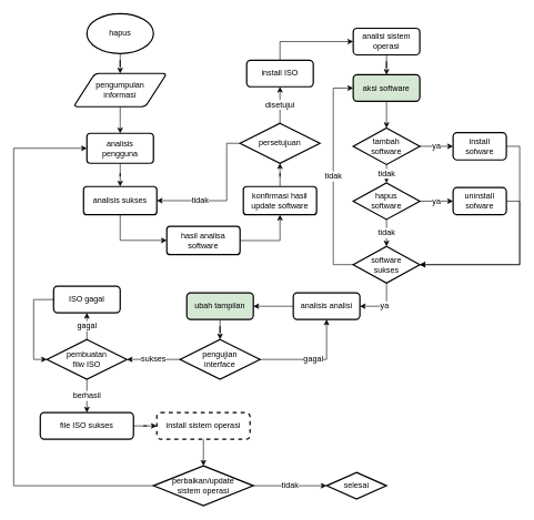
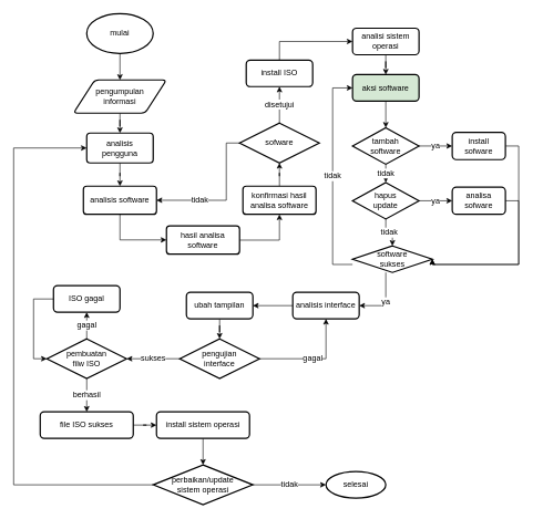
  <mxCell id="0" />
  <mxCell id="1" parent="0" />
  <mxCell id="2" value="" style="edgeStyle=orthogonalEdgeStyle;rounded=0;orthogonalLoop=1;jettySize=auto;html=1;" parent="1" source="3" target="5" edge="1"><mxGeometry relative="1" as="geometry" /></mxCell>
- <mxCell id="3" value="hapus" style="strokeWidth=2;html=1;shape=mxgraph.flowchart.start_1;whiteSpace=wrap;" parent="1" vertex="1"><mxGeometry x="130" y="20" width="100" height="60" as="geometry" /></mxCell>
+ <mxCell id="3" value="mulai" style="strokeWidth=2;html=1;shape=mxgraph.flowchart.start_1;whiteSpace=wrap;" parent="1" vertex="1"><mxGeometry x="130" y="20" width="100" height="60" as="geometry" /></mxCell>
  <mxCell id="4" value="" style="edgeStyle=orthogonalEdgeStyle;rounded=0;orthogonalLoop=1;jettySize=auto;html=1;" parent="1" source="5" target="7" edge="1"><mxGeometry relative="1" as="geometry" /></mxCell>
- <mxCell id="5" value="&lt;div&gt;pengumpulan&lt;/div&gt;&lt;div&gt;informasi&lt;br&gt;&lt;/div&gt;" style="shape=parallelogram;html=1;strokeWidth=2;perimeter=parallelogramPerimeter;whiteSpace=wrap;rounded=1;arcSize=12;size=0.23;" parent="1" vertex="1"><mxGeometry x="110" y="110" width="140" height="50" as="geometry" /></mxCell>
+ <mxCell id="5" value="&lt;div&gt;pengumpulan&lt;/div&gt;&lt;div&gt;informasi&lt;br&gt;&lt;/div&gt;" style="shape=parallelogram;html=1;strokeWidth=2;perimeter=parallelogramPerimeter;whiteSpace=wrap;rounded=1;arcSize=12;size=0.23;" parent="1" vertex="1"><mxGeometry x="110" y="120" width="140" height="50" as="geometry" /></mxCell>
  <mxCell id="6" value="" style="edgeStyle=orthogonalEdgeStyle;rounded=0;orthogonalLoop=1;jettySize=auto;html=1;" parent="1" source="7" target="9" edge="1"><mxGeometry relative="1" as="geometry" /></mxCell>
  <mxCell id="7" value="&lt;div&gt;analisis&lt;/div&gt;&lt;div&gt;pengguna&lt;br&gt;&lt;/div&gt;" style="whiteSpace=wrap;html=1;strokeWidth=2;rounded=1;arcSize=12;" parent="1" vertex="1"><mxGeometry x="130" y="200" width="100" height="45" as="geometry" /></mxCell>
  <mxCell id="8" style="edgeStyle=orthogonalEdgeStyle;rounded=0;orthogonalLoop=1;jettySize=auto;html=1;" parent="1" source="9" target="56" edge="1"><mxGeometry relative="1" as="geometry"><Array as="points"><mxPoint x="180" y="361" /></Array><mxPoint x="235" y="382" as="targetPoint" /></mxGeometry></mxCell>
- <mxCell id="9" value="analisis sukses" style="whiteSpace=wrap;html=1;strokeWidth=2;rounded=1;arcSize=12;" parent="1" vertex="1"><mxGeometry x="125" y="280" width="110" height="42.5" as="geometry" /></mxCell>
+ <mxCell id="9" value="analisis software" style="whiteSpace=wrap;html=1;strokeWidth=2;rounded=1;arcSize=12;" parent="1" vertex="1"><mxGeometry x="125" y="280" width="110" height="42.5" as="geometry" /></mxCell>
  <mxCell id="10" value="" style="edgeStyle=orthogonalEdgeStyle;rounded=0;orthogonalLoop=1;jettySize=auto;html=1;labelBackgroundColor=#FFFFFF;labelBorderColor=none;fontSize=14;fontColor=default;entryX=0.5;entryY=1;entryDx=0;entryDy=0;" parent="1" source="56" target="12" edge="1"><mxGeometry relative="1" as="geometry"><mxPoint x="465" y="330" as="targetPoint" /><Array as="points"><mxPoint x="420" y="361" /></Array><mxPoint x="370" y="382" as="sourcePoint" /></mxGeometry></mxCell>
  <mxCell id="11" value="" style="edgeStyle=orthogonalEdgeStyle;rounded=0;orthogonalLoop=1;jettySize=auto;html=1;labelBackgroundColor=#FFFFFF;labelBorderColor=none;fontSize=12;fontColor=default;" parent="1" source="12" target="15" edge="1"><mxGeometry relative="1" as="geometry" /></mxCell>
- <mxCell id="12" value="&lt;div&gt;konfirmasi hasil update&amp;nbsp;&lt;span style=&quot;background-color: initial;&quot;&gt;software&lt;/span&gt;&lt;/div&gt;" style="whiteSpace=wrap;html=1;strokeWidth=2;rounded=1;arcSize=12;" parent="1" vertex="1"><mxGeometry x="365" y="280" width="110" height="42.5" as="geometry" /></mxCell>
+ <mxCell id="12" value="&lt;div&gt;konfirmasi hasil analisa&amp;nbsp;&lt;span style=&quot;background-color: initial;&quot;&gt;software&lt;/span&gt;&lt;/div&gt;" style="whiteSpace=wrap;html=1;strokeWidth=2;rounded=1;arcSize=12;" parent="1" vertex="1"><mxGeometry x="365" y="280" width="110" height="42.5" as="geometry" /></mxCell>
  <mxCell id="13" value="tidak" style="edgeStyle=orthogonalEdgeStyle;rounded=0;orthogonalLoop=1;jettySize=auto;html=1;entryX=1;entryY=0.5;entryDx=0;entryDy=0;labelBackgroundColor=#FFFFFF;labelBorderColor=none;fontSize=12;fontColor=default;" parent="1" source="15" target="9" edge="1"><mxGeometry x="0.385" relative="1" as="geometry"><Array as="points"><mxPoint x="340" y="215" /><mxPoint x="340" y="301" /></Array><mxPoint as="offset" /></mxGeometry></mxCell>
  <mxCell id="14" value="disetujui" style="edgeStyle=orthogonalEdgeStyle;rounded=0;orthogonalLoop=1;jettySize=auto;html=1;labelBackgroundColor=#FFFFFF;labelBorderColor=none;fontSize=12;fontColor=default;" parent="1" source="15" target="17" edge="1"><mxGeometry relative="1" as="geometry" /></mxCell>
- <mxCell id="15" value="persetujuan" style="strokeWidth=2;html=1;shape=mxgraph.flowchart.decision;whiteSpace=wrap;fontSize=12;fontColor=default;" parent="1" vertex="1"><mxGeometry x="360" y="185" width="120" height="60" as="geometry" /></mxCell>
+ <mxCell id="15" value="sofware" style="strokeWidth=2;html=1;shape=mxgraph.flowchart.decision;whiteSpace=wrap;fontSize=12;fontColor=default;" parent="1" vertex="1"><mxGeometry x="360" y="185" width="120" height="60" as="geometry" /></mxCell>
  <mxCell id="16" value="" style="edgeStyle=orthogonalEdgeStyle;rounded=0;orthogonalLoop=1;jettySize=auto;html=1;labelBackgroundColor=#FFFFFF;labelBorderColor=none;fontSize=12;fontColor=default;" parent="1" source="17" target="19" edge="1"><mxGeometry relative="1" as="geometry"><Array as="points"><mxPoint x="420" y="62" /></Array></mxGeometry></mxCell>
  <mxCell id="17" value="install ISO" style="rounded=1;whiteSpace=wrap;html=1;strokeWidth=2;" parent="1" vertex="1"><mxGeometry x="370" y="90" width="100" height="40" as="geometry" /></mxCell>
  <mxCell id="18" value="" style="edgeStyle=orthogonalEdgeStyle;rounded=0;orthogonalLoop=1;jettySize=auto;html=1;labelBackgroundColor=#FFFFFF;labelBorderColor=none;fontSize=12;fontColor=default;" parent="1" source="19" target="21" edge="1"><mxGeometry relative="1" as="geometry" /></mxCell>
  <mxCell id="19" value="analisi sistem operasi" style="rounded=1;whiteSpace=wrap;html=1;strokeWidth=2;" parent="1" vertex="1"><mxGeometry x="530" y="42" width="100" height="40" as="geometry" /></mxCell>
  <mxCell id="20" value="" style="edgeStyle=orthogonalEdgeStyle;rounded=0;orthogonalLoop=1;jettySize=auto;html=1;labelBackgroundColor=#FFFFFF;labelBorderColor=none;fontSize=12;fontColor=default;" parent="1" source="21" target="25" edge="1"><mxGeometry relative="1" as="geometry" /></mxCell>
  <mxCell id="21" value="aksi software" style="rounded=1;whiteSpace=wrap;html=1;strokeWidth=2;fillColor=#d5e8d4;" parent="1" vertex="1"><mxGeometry x="530" y="112" width="100" height="40" as="geometry" /></mxCell>
  <mxCell id="22" style="edgeStyle=orthogonalEdgeStyle;rounded=0;orthogonalLoop=1;jettySize=auto;html=1;exitX=0.5;exitY=1;exitDx=0;exitDy=0;labelBackgroundColor=#FFFFFF;labelBorderColor=none;fontSize=12;fontColor=default;" parent="1" source="21" target="21" edge="1"><mxGeometry relative="1" as="geometry" /></mxCell>
  <mxCell id="23" value="tidak" style="edgeStyle=orthogonalEdgeStyle;rounded=0;orthogonalLoop=1;jettySize=auto;html=1;labelBackgroundColor=#FFFFFF;labelBorderColor=none;fontSize=12;fontColor=default;" parent="1" source="25" target="28" edge="1"><mxGeometry relative="1" as="geometry" /></mxCell>
  <mxCell id="24" value="ya" style="edgeStyle=orthogonalEdgeStyle;rounded=0;orthogonalLoop=1;jettySize=auto;html=1;labelBackgroundColor=#FFFFFF;labelBorderColor=none;fontSize=12;fontColor=default;" parent="1" source="25" target="33" edge="1"><mxGeometry relative="1" as="geometry" /></mxCell>
  <mxCell id="25" value="&lt;div&gt;tambah&lt;/div&gt;&lt;div&gt;software&lt;br&gt;&lt;/div&gt;" style="strokeWidth=2;html=1;shape=mxgraph.flowchart.decision;whiteSpace=wrap;fontSize=12;fontColor=default;" parent="1" vertex="1"><mxGeometry x="530" y="192" width="100" height="55" as="geometry" /></mxCell>
  <mxCell id="26" value="tidak" style="edgeStyle=orthogonalEdgeStyle;rounded=0;orthogonalLoop=1;jettySize=auto;html=1;labelBackgroundColor=#FFFFFF;labelBorderColor=none;fontSize=12;fontColor=default;" parent="1" source="28" target="31" edge="1"><mxGeometry relative="1" as="geometry" /></mxCell>
  <mxCell id="27" value="ya" style="edgeStyle=orthogonalEdgeStyle;rounded=0;orthogonalLoop=1;jettySize=auto;html=1;labelBackgroundColor=#FFFFFF;labelBorderColor=none;fontSize=12;fontColor=default;" parent="1" source="28" target="35" edge="1"><mxGeometry relative="1" as="geometry" /></mxCell>
- <mxCell id="28" value="&lt;div&gt;hapus&lt;/div&gt;&lt;div&gt;software&lt;br&gt;&lt;/div&gt;" style="strokeWidth=2;html=1;shape=mxgraph.flowchart.decision;whiteSpace=wrap;fontSize=12;fontColor=default;" parent="1" vertex="1"><mxGeometry x="530" y="274.5" width="100" height="55" as="geometry" /></mxCell>
+ <mxCell id="28" value="&lt;div&gt;hapus&lt;/div&gt;&lt;div&gt;update&lt;br&gt;&lt;/div&gt;" style="strokeWidth=2;html=1;shape=mxgraph.flowchart.decision;whiteSpace=wrap;fontSize=12;fontColor=default;" parent="1" vertex="1"><mxGeometry x="530" y="274.5" width="100" height="55" as="geometry" /></mxCell>
  <mxCell id="29" value="tidak" style="edgeStyle=orthogonalEdgeStyle;rounded=0;orthogonalLoop=1;jettySize=auto;html=1;entryX=0;entryY=0.5;entryDx=0;entryDy=0;labelBackgroundColor=#FFFFFF;labelBorderColor=none;fontSize=12;fontColor=default;" parent="1" source="31" target="21" edge="1"><mxGeometry relative="1" as="geometry"><Array as="points"><mxPoint x="500" y="398" /><mxPoint x="500" y="132" /></Array></mxGeometry></mxCell>
  <mxCell id="30" value="ya" style="edgeStyle=orthogonalEdgeStyle;rounded=0;orthogonalLoop=1;jettySize=auto;html=1;entryX=1;entryY=0.5;entryDx=0;entryDy=0;labelBackgroundColor=#FFFFFF;labelBorderColor=none;fontSize=12;fontColor=default;" parent="1" source="31" target="37" edge="1"><mxGeometry relative="1" as="geometry"><Array as="points"><mxPoint x="580" y="460" /></Array></mxGeometry></mxCell>
- <mxCell id="31" value="&lt;div&gt;software&lt;/div&gt;&lt;div&gt;sukses&lt;/div&gt;" style="strokeWidth=2;html=1;shape=mxgraph.flowchart.decision;whiteSpace=wrap;fontSize=12;fontColor=default;" parent="1" vertex="1"><mxGeometry x="530" y="370" width="100" height="55" as="geometry" /></mxCell>
+ <mxCell id="31" value="&lt;div&gt;software&lt;/div&gt;&lt;div&gt;sukses&lt;/div&gt;" style="strokeWidth=2;html=1;shape=mxgraph.flowchart.decision;whiteSpace=wrap;fontSize=12;fontColor=default;" parent="1" vertex="1"><mxGeometry x="530" y="370" width="120" height="40" as="geometry" /></mxCell>
  <mxCell id="32" style="edgeStyle=orthogonalEdgeStyle;rounded=0;orthogonalLoop=1;jettySize=auto;html=1;entryX=1;entryY=0.5;entryDx=0;entryDy=0;entryPerimeter=0;labelBackgroundColor=#FFFFFF;labelBorderColor=none;fontSize=12;fontColor=default;" parent="1" source="33" target="31" edge="1"><mxGeometry relative="1" as="geometry"><Array as="points"><mxPoint x="780" y="220" /><mxPoint x="780" y="398" /></Array></mxGeometry></mxCell>
  <mxCell id="33" value="&lt;div&gt;install&lt;/div&gt;&lt;div&gt;sofware&lt;br&gt;&lt;/div&gt;" style="rounded=1;whiteSpace=wrap;html=1;strokeWidth=2;" parent="1" vertex="1"><mxGeometry x="680" y="199" width="80" height="41" as="geometry" /></mxCell>
  <mxCell id="34" style="edgeStyle=orthogonalEdgeStyle;rounded=0;orthogonalLoop=1;jettySize=auto;html=1;entryX=1;entryY=0.5;entryDx=0;entryDy=0;entryPerimeter=0;labelBackgroundColor=#FFFFFF;labelBorderColor=none;fontSize=12;fontColor=default;" parent="1" source="35" target="31" edge="1"><mxGeometry relative="1" as="geometry"><Array as="points"><mxPoint x="780" y="302" /><mxPoint x="780" y="398" /></Array></mxGeometry></mxCell>
- <mxCell id="35" value="uninstall&lt;div&gt;sofware&lt;br&gt;&lt;/div&gt;" style="rounded=1;whiteSpace=wrap;html=1;strokeWidth=2;" parent="1" vertex="1"><mxGeometry x="680" y="281.5" width="80" height="41" as="geometry" /></mxCell>
+ <mxCell id="35" value="analisa&lt;div&gt;sofware&lt;br&gt;&lt;/div&gt;" style="rounded=1;whiteSpace=wrap;html=1;strokeWidth=2;" parent="1" vertex="1"><mxGeometry x="680" y="281.5" width="80" height="41" as="geometry" /></mxCell>
  <mxCell id="36" value="" style="edgeStyle=orthogonalEdgeStyle;rounded=0;orthogonalLoop=1;jettySize=auto;html=1;labelBackgroundColor=#FFFFFF;labelBorderColor=none;fontSize=12;fontColor=default;" parent="1" source="37" target="39" edge="1"><mxGeometry relative="1" as="geometry" /></mxCell>
- <mxCell id="37" value="analisis analisi" style="rounded=1;whiteSpace=wrap;html=1;strokeWidth=2;" parent="1" vertex="1"><mxGeometry x="440" y="440" width="100" height="40" as="geometry" /></mxCell>
+ <mxCell id="37" value="analisis interface" style="rounded=1;whiteSpace=wrap;html=1;strokeWidth=2;" parent="1" vertex="1"><mxGeometry x="440" y="440" width="100" height="40" as="geometry" /></mxCell>
  <mxCell id="38" value="" style="edgeStyle=orthogonalEdgeStyle;rounded=0;orthogonalLoop=1;jettySize=auto;html=1;labelBackgroundColor=#FFFFFF;labelBorderColor=none;fontSize=12;fontColor=default;" parent="1" source="39" target="42" edge="1"><mxGeometry relative="1" as="geometry" /></mxCell>
- <mxCell id="39" value="ubah tampilan" style="rounded=1;whiteSpace=wrap;html=1;strokeWidth=2;fillColor=#d5e8d4;" parent="1" vertex="1"><mxGeometry x="280" y="440" width="100" height="40" as="geometry" /></mxCell>
+ <mxCell id="39" value="ubah tampilan" style="rounded=1;whiteSpace=wrap;html=1;strokeWidth=2;" parent="1" vertex="1"><mxGeometry x="280" y="440" width="100" height="40" as="geometry" /></mxCell>
  <mxCell id="40" value="gagal" style="edgeStyle=orthogonalEdgeStyle;rounded=0;orthogonalLoop=1;jettySize=auto;html=1;entryX=0.5;entryY=1;entryDx=0;entryDy=0;labelBackgroundColor=#FFFFFF;labelBorderColor=none;fontSize=12;fontColor=default;" parent="1" source="42" target="37" edge="1"><mxGeometry relative="1" as="geometry" /></mxCell>
  <mxCell id="41" value="sukses" style="edgeStyle=orthogonalEdgeStyle;rounded=0;orthogonalLoop=1;jettySize=auto;html=1;labelBackgroundColor=#FFFFFF;labelBorderColor=none;fontSize=12;fontColor=default;" parent="1" source="42" target="45" edge="1"><mxGeometry relative="1" as="geometry" /></mxCell>
  <mxCell id="42" value="&lt;div&gt;pengujian&lt;/div&gt;&lt;div&gt;interface&lt;br&gt;&lt;/div&gt;" style="strokeWidth=2;html=1;shape=mxgraph.flowchart.decision;whiteSpace=wrap;fontSize=12;fontColor=default;" parent="1" vertex="1"><mxGeometry x="270" y="510" width="120" height="60" as="geometry" /></mxCell>
  <mxCell id="43" value="gagal" style="edgeStyle=orthogonalEdgeStyle;rounded=0;orthogonalLoop=1;jettySize=auto;html=1;labelBackgroundColor=#FFFFFF;labelBorderColor=none;fontSize=12;fontColor=default;" parent="1" source="45" target="47" edge="1"><mxGeometry relative="1" as="geometry" /></mxCell>
  <mxCell id="44" value="berhasil" style="edgeStyle=orthogonalEdgeStyle;rounded=0;orthogonalLoop=1;jettySize=auto;html=1;labelBackgroundColor=#FFFFFF;labelBorderColor=none;fontSize=12;fontColor=default;" parent="1" source="45" target="49" edge="1"><mxGeometry relative="1" as="geometry" /></mxCell>
  <mxCell id="45" value="&lt;div&gt;pembuatan&lt;/div&gt;&lt;div&gt;filw ISO&lt;br&gt;&lt;/div&gt;" style="strokeWidth=2;html=1;shape=mxgraph.flowchart.decision;whiteSpace=wrap;fontSize=12;fontColor=default;" parent="1" vertex="1"><mxGeometry x="70" y="510" width="120" height="60" as="geometry" /></mxCell>
  <mxCell id="46" style="edgeStyle=orthogonalEdgeStyle;rounded=0;orthogonalLoop=1;jettySize=auto;html=1;entryX=0;entryY=0.5;entryDx=0;entryDy=0;entryPerimeter=0;labelBackgroundColor=#FFFFFF;labelBorderColor=none;fontSize=12;fontColor=default;" parent="1" source="47" target="45" edge="1"><mxGeometry relative="1" as="geometry"><Array as="points"><mxPoint x="50" y="450" /><mxPoint x="50" y="540" /></Array></mxGeometry></mxCell>
  <mxCell id="47" value="ISO gagal" style="rounded=1;whiteSpace=wrap;html=1;strokeWidth=2;" parent="1" vertex="1"><mxGeometry x="80" y="430" width="100" height="40" as="geometry" /></mxCell>
  <mxCell id="48" value="" style="edgeStyle=orthogonalEdgeStyle;rounded=0;orthogonalLoop=1;jettySize=auto;html=1;labelBackgroundColor=#FFFFFF;labelBorderColor=none;fontSize=12;fontColor=default;" parent="1" source="49" target="51" edge="1"><mxGeometry relative="1" as="geometry" /></mxCell>
  <mxCell id="49" value="file ISO sukses" style="rounded=1;whiteSpace=wrap;html=1;strokeWidth=2;" parent="1" vertex="1"><mxGeometry x="60" y="620" width="140" height="40" as="geometry" /></mxCell>
  <mxCell id="50" value="" style="edgeStyle=orthogonalEdgeStyle;rounded=0;orthogonalLoop=1;jettySize=auto;html=1;labelBackgroundColor=#FFFFFF;labelBorderColor=none;fontSize=12;fontColor=default;" parent="1" source="51" target="54" edge="1"><mxGeometry relative="1" as="geometry" /></mxCell>
- <mxCell id="51" value="install sistem operasi" style="rounded=1;whiteSpace=wrap;html=1;strokeWidth=2;dashed=1;" parent="1" vertex="1"><mxGeometry x="235" y="620" width="140" height="40" as="geometry" /></mxCell>
+ <mxCell id="51" value="install sistem operasi" style="rounded=1;whiteSpace=wrap;html=1;strokeWidth=2;" parent="1" vertex="1"><mxGeometry x="235" y="620" width="140" height="40" as="geometry" /></mxCell>
  <mxCell id="52" value="tidak" style="edgeStyle=orthogonalEdgeStyle;rounded=0;orthogonalLoop=1;jettySize=auto;html=1;labelBackgroundColor=#FFFFFF;labelBorderColor=none;fontSize=12;fontColor=default;" parent="1" source="54" target="55" edge="1"><mxGeometry relative="1" as="geometry" /></mxCell>
  <mxCell id="53" style="edgeStyle=orthogonalEdgeStyle;rounded=0;orthogonalLoop=1;jettySize=auto;html=1;labelBackgroundColor=#FFFFFF;labelBorderColor=none;fontSize=12;fontColor=default;entryX=0;entryY=0.5;entryDx=0;entryDy=0;" parent="1" source="54" target="7" edge="1"><mxGeometry relative="1" as="geometry"><mxPoint x="120" y="300" as="targetPoint" /><Array as="points"><mxPoint x="20" y="730" /><mxPoint x="20" y="223" /></Array></mxGeometry></mxCell>
  <mxCell id="54" value="&lt;div&gt;perbaikan/update&lt;/div&gt;&lt;div&gt;sistem operasi&lt;br&gt;&lt;/div&gt;" style="strokeWidth=2;html=1;shape=mxgraph.flowchart.decision;whiteSpace=wrap;fontSize=12;fontColor=default;" parent="1" vertex="1"><mxGeometry x="230" y="700" width="150" height="60" as="geometry" /></mxCell>
- <mxCell id="55" value="selesai" style="rhombus;whiteSpace=wrap;html=1;strokeWidth=2;" parent="1" vertex="1"><mxGeometry x="490" y="710" width="90" height="40" as="geometry" /></mxCell>
+ <mxCell id="55" value="selesai" style="ellipse;whiteSpace=wrap;html=1;strokeWidth=2;" parent="1" vertex="1"><mxGeometry x="490" y="710" width="90" height="40" as="geometry" /></mxCell>
  <mxCell id="56" value="hasil analisa software" style="whiteSpace=wrap;html=1;strokeWidth=2;rounded=1;arcSize=12;" vertex="1" parent="1"><mxGeometry x="250" y="340" width="110" height="42.5" as="geometry" /></mxCell>
